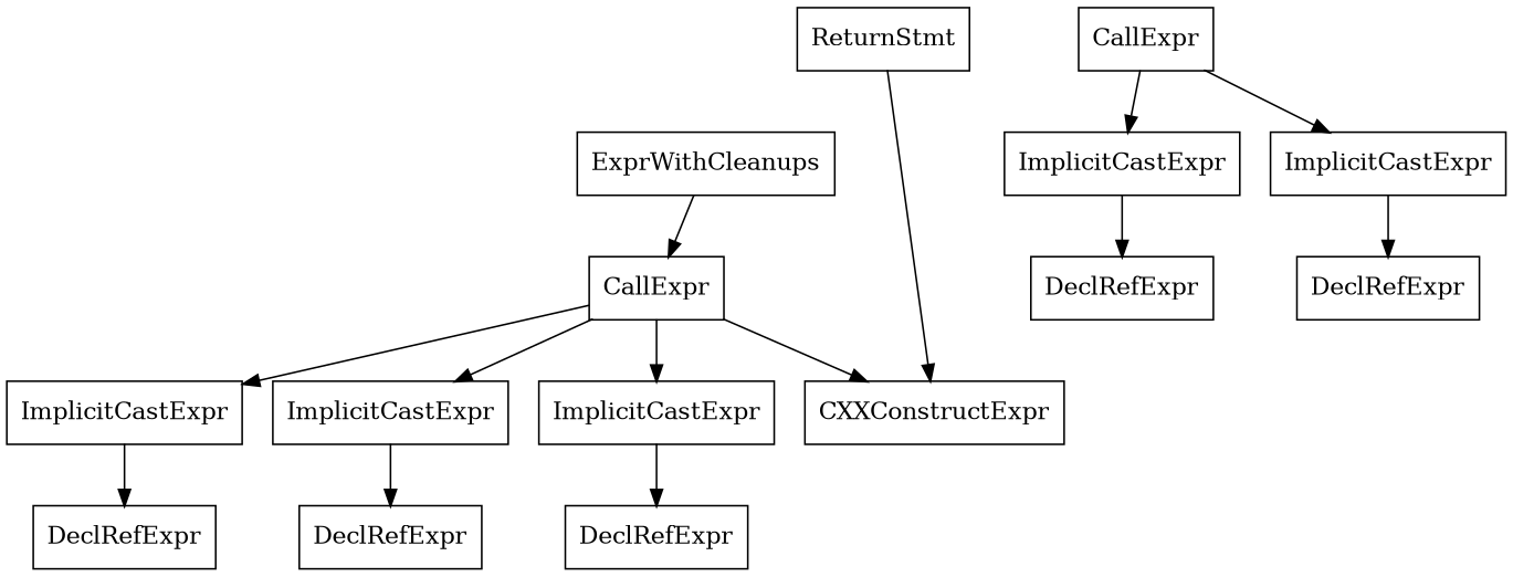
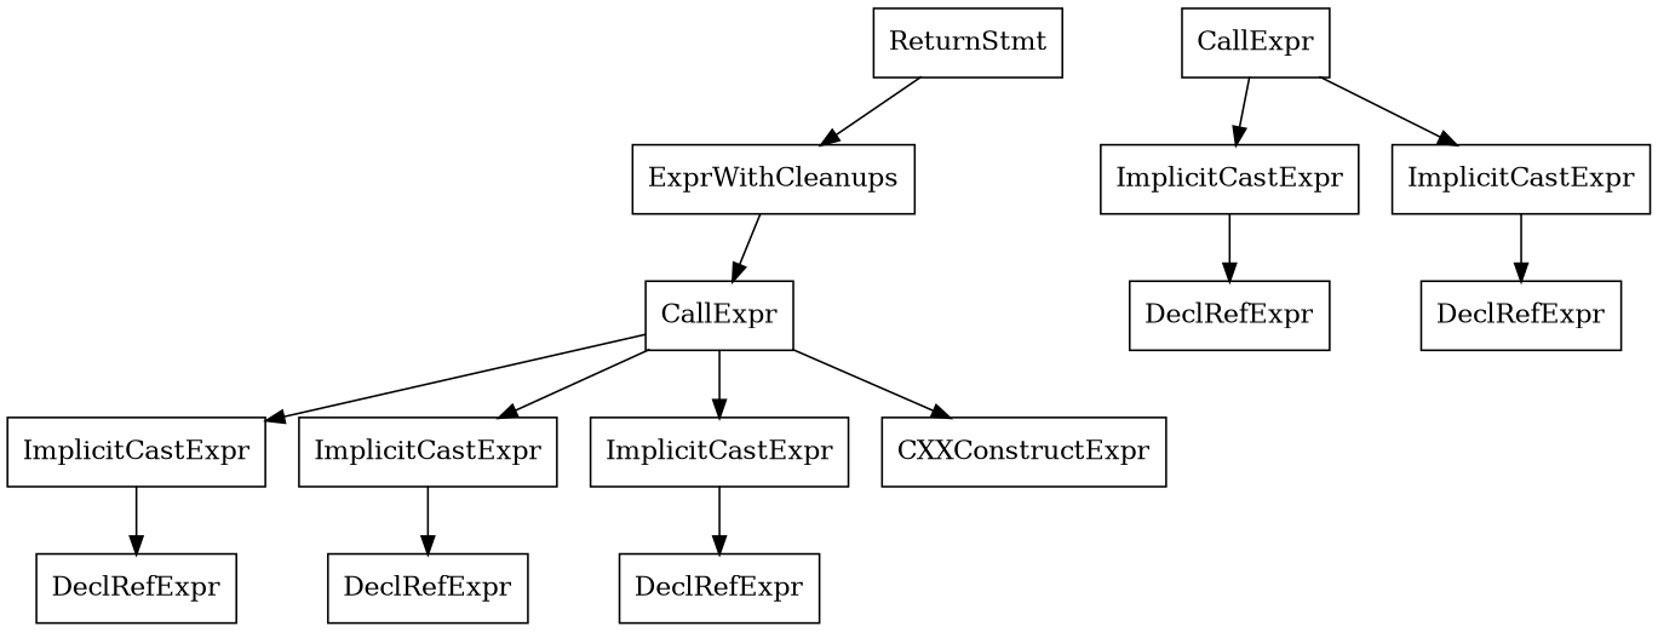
  digraph {
    node [shape=record]
    n1 [label="{ReturnStmt}"]
    n2 [label="{ExprWithCleanups}"]
    n3 [label="{CallExpr}"]
    n4 [label="{ImplicitCastExpr}"]
    n5 [label="{ImplicitCastExpr}"]
    n6 [label="{ImplicitCastExpr}"]
    n7 [label="{CXXConstructExpr}"]
    n8 [label="{DeclRefExpr}"]
    n9 [label="{DeclRefExpr}"]
    n10 [label="{DeclRefExpr}"]
    n11 [label="{CallExpr}"]
    n12 [label="{ImplicitCastExpr}"]
    n13 [label="{ImplicitCastExpr}"]
    n14 [label="{DeclRefExpr}"]
    n15 [label="{DeclRefExpr}"]
-   n1 -> n7
+   n1 -> n2
    n2 -> n3
    n3 -> n4
    n3 -> n5
    n3 -> n6
    n3 -> n7
    n4 -> n8
    n5 -> n9
    n6 -> n10
    n11 -> n12
    n11 -> n13
    n12 -> n14
    n13 -> n15
  }
